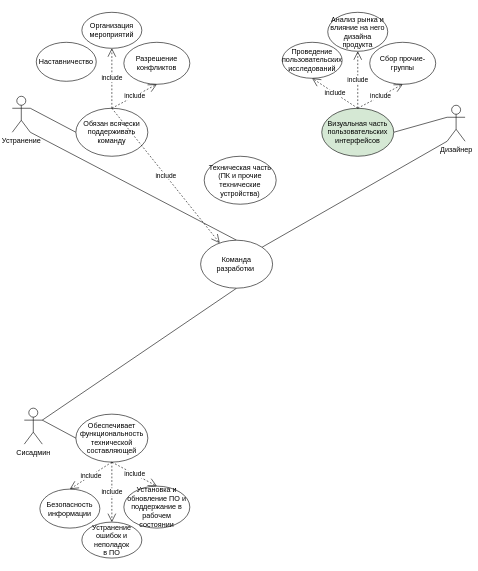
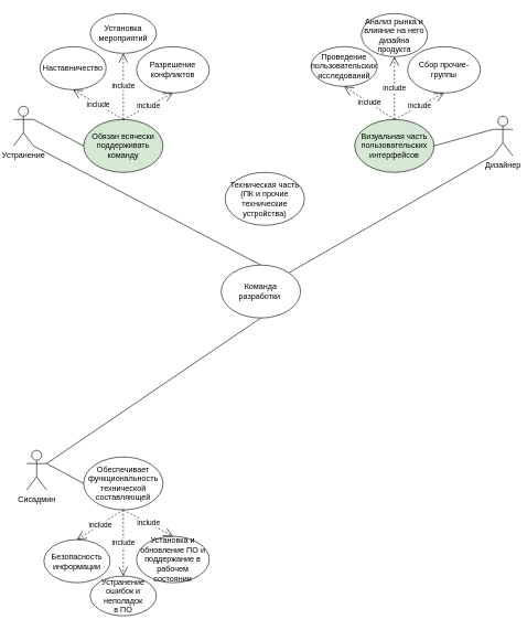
  <mxCell id="0" />
  <mxCell id="1" parent="0" />
  <mxCell id="2" style="rounded=0;orthogonalLoop=1;jettySize=auto;html=1;exitX=0;exitY=0.333;exitDx=0;exitDy=0;exitPerimeter=0;entryX=1;entryY=0.5;entryDx=0;entryDy=0;startArrow=none;startFill=0;endArrow=none;endFill=0;" edge="1" parent="1" source="9" target="18"><mxGeometry relative="1" as="geometry" /></mxCell>
  <mxCell id="3" style="edgeStyle=none;rounded=0;orthogonalLoop=1;jettySize=auto;html=1;exitX=1;exitY=0.333;exitDx=0;exitDy=0;exitPerimeter=0;entryX=0;entryY=0.5;entryDx=0;entryDy=0;startArrow=none;startFill=0;endArrow=none;endFill=0;" edge="1" parent="1" source="5" target="25"><mxGeometry relative="1" as="geometry" /></mxCell>
  <mxCell id="4" style="edgeStyle=none;rounded=0;orthogonalLoop=1;jettySize=auto;html=1;exitX=1;exitY=1;exitDx=0;exitDy=0;exitPerimeter=0;entryX=0.5;entryY=0;entryDx=0;entryDy=0;startArrow=none;startFill=0;endArrow=none;endFill=0;" edge="1" parent="1" source="5" target="33"><mxGeometry relative="1" as="geometry" /></mxCell>
  <mxCell id="5" value="Устранение" style="shape=umlActor;verticalLabelPosition=bottom;verticalAlign=top;html=1;outlineConnect=0;" vertex="1" parent="1"><mxGeometry x="20" y="160" width="30" height="60" as="geometry" /></mxCell>
  <mxCell id="6" style="edgeStyle=none;rounded=0;orthogonalLoop=1;jettySize=auto;html=1;exitX=1;exitY=0.333;exitDx=0;exitDy=0;exitPerimeter=0;entryX=0.5;entryY=1;entryDx=0;entryDy=0;startArrow=none;startFill=0;endArrow=none;endFill=0;" edge="1" parent="1" source="7" target="33"><mxGeometry relative="1" as="geometry" /></mxCell>
  <mxCell id="7" value="Сисадмин" style="shape=umlActor;verticalLabelPosition=bottom;verticalAlign=top;html=1;outlineConnect=0;" vertex="1" parent="1"><mxGeometry x="40" y="680" width="30" height="60" as="geometry" /></mxCell>
  <mxCell id="8" style="edgeStyle=none;rounded=0;orthogonalLoop=1;jettySize=auto;html=1;exitX=0;exitY=1;exitDx=0;exitDy=0;exitPerimeter=0;entryX=1;entryY=0;entryDx=0;entryDy=0;startArrow=none;startFill=0;endArrow=none;endFill=0;" edge="1" parent="1" source="9" target="33"><mxGeometry relative="1" as="geometry" /></mxCell>
  <mxCell id="9" value="Дизайнер" style="shape=umlActor;verticalLabelPosition=bottom;verticalAlign=top;html=1;outlineConnect=0;" vertex="1" parent="1"><mxGeometry x="745" y="175" width="30" height="60" as="geometry" /></mxCell>
  <mxCell id="10" value="Обеспечивает функциональность технической составляющей" style="ellipse;whiteSpace=wrap;html=1;" vertex="1" parent="1"><mxGeometry x="126" y="690" width="120" height="80" as="geometry" /></mxCell>
  <mxCell id="11" value="Безопасность информации" style="ellipse;whiteSpace=wrap;html=1;" vertex="1" parent="1"><mxGeometry x="66" y="815" width="100" height="65" as="geometry" /></mxCell>
  <mxCell id="12" value="Установка и обновление ПО и поддержание в рабочем состоянии" style="ellipse;whiteSpace=wrap;html=1;" vertex="1" parent="1"><mxGeometry x="206" y="810" width="110" height="70" as="geometry" /></mxCell>
  <mxCell id="13" value="Устранение ошибок и неполадок &lt;br&gt;в ПО" style="ellipse;whiteSpace=wrap;html=1;" vertex="1" parent="1"><mxGeometry x="136" y="870" width="100" height="60" as="geometry" /></mxCell>
  <mxCell id="14" value="include" style="endArrow=open;endSize=12;dashed=1;html=1;entryX=0.5;entryY=0;entryDx=0;entryDy=0;exitX=0.5;exitY=1;exitDx=0;exitDy=0;" edge="1" parent="1" source="10" target="11"><mxGeometry width="160" relative="1" as="geometry"><mxPoint x="216" y="720" as="sourcePoint" /><mxPoint x="376" y="720" as="targetPoint" /></mxGeometry></mxCell>
  <mxCell id="15" value="include" style="endArrow=open;endSize=12;dashed=1;html=1;entryX=0.5;entryY=0;entryDx=0;entryDy=0;exitX=0.5;exitY=1;exitDx=0;exitDy=0;" edge="1" parent="1" source="10" target="13"><mxGeometry width="160" relative="1" as="geometry"><mxPoint x="196" y="780" as="sourcePoint" /><mxPoint x="126" y="825" as="targetPoint" /></mxGeometry></mxCell>
  <mxCell id="16" value="include" style="endArrow=open;endSize=12;dashed=1;html=1;entryX=0.5;entryY=0;entryDx=0;entryDy=0;exitX=0.5;exitY=1;exitDx=0;exitDy=0;" edge="1" parent="1" source="10" target="12"><mxGeometry width="160" relative="1" as="geometry"><mxPoint x="196" y="780" as="sourcePoint" /><mxPoint x="196" y="880" as="targetPoint" /></mxGeometry></mxCell>
  <mxCell id="17" value="" style="endArrow=none;html=1;exitX=1;exitY=0.333;exitDx=0;exitDy=0;exitPerimeter=0;entryX=0;entryY=0.5;entryDx=0;entryDy=0;" edge="1" parent="1" source="7" target="10"><mxGeometry width="50" height="50" relative="1" as="geometry"><mxPoint x="180" y="430" as="sourcePoint" /><mxPoint x="230" y="380" as="targetPoint" /></mxGeometry></mxCell>
  <mxCell id="18" value="Визуальная часть пользовательских интерфейсов" style="ellipse;whiteSpace=wrap;html=1;fillColor=#d5e8d4;" vertex="1" parent="1"><mxGeometry x="536" y="180" width="120" height="80" as="geometry" /></mxCell>
  <mxCell id="19" value="Анализ рынка и влияние на него дизайна продукта" style="ellipse;whiteSpace=wrap;html=1;" vertex="1" parent="1"><mxGeometry x="546" width="100" height="65" as="geometry" y="20" /></mxCell>
  <mxCell id="20" value="Сбор прочие-группы" style="ellipse;whiteSpace=wrap;html=1;" vertex="1" parent="1"><mxGeometry x="616" y="70" width="110" height="70" as="geometry" /></mxCell>
  <mxCell id="21" value="Проведение пользовательских исследований" style="ellipse;whiteSpace=wrap;html=1;" vertex="1" parent="1"><mxGeometry x="470" y="70" width="100" height="60" as="geometry" /></mxCell>
  <mxCell id="22" value="include" style="endArrow=open;endSize=12;dashed=1;html=1;entryX=0.5;entryY=1;entryDx=0;entryDy=0;exitX=0.5;exitY=0;exitDx=0;exitDy=0;" edge="1" source="18" target="19" parent="1"><mxGeometry width="160" relative="1" as="geometry"><mxPoint x="626" y="250" as="sourcePoint" /><mxPoint x="786" y="250" as="targetPoint" /></mxGeometry></mxCell>
  <mxCell id="23" value="include" style="endArrow=open;endSize=12;dashed=1;html=1;entryX=0.5;entryY=1;entryDx=0;entryDy=0;exitX=0.5;exitY=0;exitDx=0;exitDy=0;" edge="1" source="18" target="21" parent="1"><mxGeometry width="160" relative="1" as="geometry"><mxPoint x="596" y="180" as="sourcePoint" /><mxPoint x="596" y="200" as="targetPoint" /><mxPoint as="offset" /></mxGeometry></mxCell>
  <mxCell id="24" value="include" style="endArrow=open;endSize=12;dashed=1;html=1;entryX=0.5;entryY=1;entryDx=0;entryDy=0;exitX=0.5;exitY=0;exitDx=0;exitDy=0;" edge="1" source="18" target="20" parent="1"><mxGeometry width="160" relative="1" as="geometry"><mxPoint x="606" y="310" as="sourcePoint" /><mxPoint x="606" y="410" as="targetPoint" /></mxGeometry></mxCell>
- <mxCell id="25" value="Обязан всячески поддерживать команду" style="ellipse;whiteSpace=wrap;html=1;" vertex="1" parent="1"><mxGeometry x="126" y="180" width="120" height="80" as="geometry" /></mxCell>
+ <mxCell id="25" value="Обязан всячески поддерживать команду" style="ellipse;whiteSpace=wrap;html=1;fillColor=#d5e8d4;" vertex="1" parent="1"><mxGeometry x="126" y="180" width="120" height="80" as="geometry" /></mxCell>
  <mxCell id="26" value="Наставничество" style="ellipse;whiteSpace=wrap;html=1;" vertex="1" parent="1"><mxGeometry x="60" y="70" width="100" height="65" as="geometry" /></mxCell>
  <mxCell id="27" value="Разрешение конфликтов" style="ellipse;whiteSpace=wrap;html=1;" vertex="1" parent="1"><mxGeometry x="206" y="70" width="110" height="70" as="geometry" /></mxCell>
- <mxCell id="28" value="Организация мероприятий" style="ellipse;whiteSpace=wrap;html=1;" vertex="1" parent="1"><mxGeometry x="136" width="100" height="60" as="geometry" y="20" /></mxCell>
- <mxCell id="29" value="include" style="endArrow=open;endSize=12;dashed=1;html=1;exitX=0.5;exitY=0;exitDx=0;exitDy=0;" edge="1" source="25" target="33" parent="1"><mxGeometry width="160" relative="1" as="geometry"><mxPoint x="216" y="250" as="sourcePoint" /><mxPoint x="376" y="250" as="targetPoint" /></mxGeometry></mxCell>
+ <mxCell id="28" value="Установка мероприятий" style="ellipse;whiteSpace=wrap;html=1;" vertex="1" parent="1"><mxGeometry x="136" width="100" height="60" as="geometry" y="20" /></mxCell>
+ <mxCell id="29" value="include" style="endArrow=open;endSize=12;dashed=1;html=1;entryX=0.5;entryY=1;entryDx=0;entryDy=0;exitX=0.5;exitY=0;exitDx=0;exitDy=0;" edge="1" source="25" target="26" parent="1"><mxGeometry width="160" relative="1" as="geometry"><mxPoint x="216" y="250" as="sourcePoint" /><mxPoint x="376" y="250" as="targetPoint" /></mxGeometry></mxCell>
  <mxCell id="30" value="include" style="endArrow=open;endSize=12;dashed=1;html=1;entryX=0.5;entryY=1;entryDx=0;entryDy=0;exitX=0.5;exitY=0;exitDx=0;exitDy=0;" edge="1" source="25" target="28" parent="1"><mxGeometry width="160" relative="1" as="geometry"><mxPoint x="186" y="180" as="sourcePoint" /><mxPoint x="186" y="200" as="targetPoint" /><mxPoint as="offset" /></mxGeometry></mxCell>
  <mxCell id="31" value="include" style="endArrow=open;endSize=12;dashed=1;html=1;entryX=0.5;entryY=1;entryDx=0;entryDy=0;exitX=0.5;exitY=0;exitDx=0;exitDy=0;" edge="1" source="25" target="27" parent="1"><mxGeometry width="160" relative="1" as="geometry"><mxPoint x="196" y="310" as="sourcePoint" /><mxPoint x="196" y="410" as="targetPoint" /></mxGeometry></mxCell>
  <mxCell id="32" value="Техническая часть&lt;br&gt;(ПК и прочие технические устройства)" style="ellipse;whiteSpace=wrap;html=1;" vertex="1" parent="1"><mxGeometry x="340" y="260" width="120" height="80" as="geometry" /></mxCell>
  <mxCell id="33" value="Команда разработки&amp;nbsp;" style="ellipse;whiteSpace=wrap;html=1;" vertex="1" parent="1"><mxGeometry x="334" y="400" width="120" height="80" as="geometry" /></mxCell>
